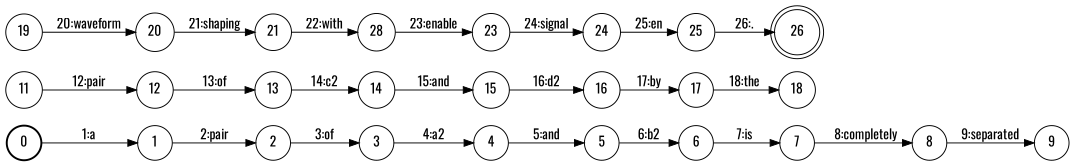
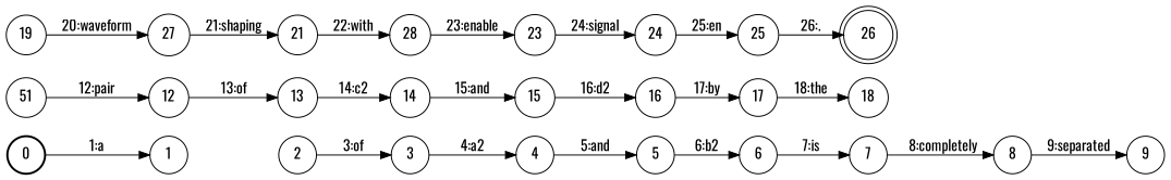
  digraph {
    fontname=Oswald
    nodesep=0.25
    rankdir=LR
    ranksep=0.4
    node [fontname=Oswald fontsize=14 shape=circle style=solid]
    edge [fontname=Oswald fontsize=14]
    n1 [label=0 style=bold]
    n2 [label=1]
    n3 [label=2]
    n4 [label=3]
    n5 [label=4]
    n6 [label=5]
    n7 [label=6]
    n8 [label=7]
    n9 [label=8]
    n10 [label=9]
-   n11 [label=11]
+   n11 [label=51]
    n12 [label=12]
    n13 [label=13]
    n14 [label=14]
    n15 [label=15]
    n16 [label=16]
    n17 [label=17]
    n18 [label=18]
    n19 [label=19]
-   n20 [label=20]
+   n20 [label=27]
    n21 [label=21]
    n22 [label=28]
    n23 [label=23]
    n24 [label=24]
    n25 [label=25]
    n26 [label=26 shape=doublecircle]
    n1 -> n2 [label="1:a"]
-   n2 -> n3 [label="2:pair"]
    n3 -> n4 [label="3:of"]
    n4 -> n5 [label="4:a2"]
    n5 -> n6 [label="5:and"]
    n6 -> n7 [label="6:b2"]
    n7 -> n8 [label="7:is"]
    n8 -> n9 [label="8:completely"]
    n9 -> n10 [label="9:separated"]
    n11 -> n12 [label="12:pair"]
    n12 -> n13 [label="13:of"]
    n13 -> n14 [label="14:c2"]
    n14 -> n15 [label="15:and"]
    n15 -> n16 [label="16:d2"]
    n16 -> n17 [label="17:by"]
    n17 -> n18 [label="18:the"]
    n19 -> n20 [label="20:waveform"]
    n20 -> n21 [label="21:shaping"]
    n21 -> n22 [label="22:with"]
    n22 -> n23 [label="23:enable"]
    n23 -> n24 [label="24:signal"]
    n24 -> n25 [label="25:en"]
    n25 -> n26 [label="26:."]
  }
